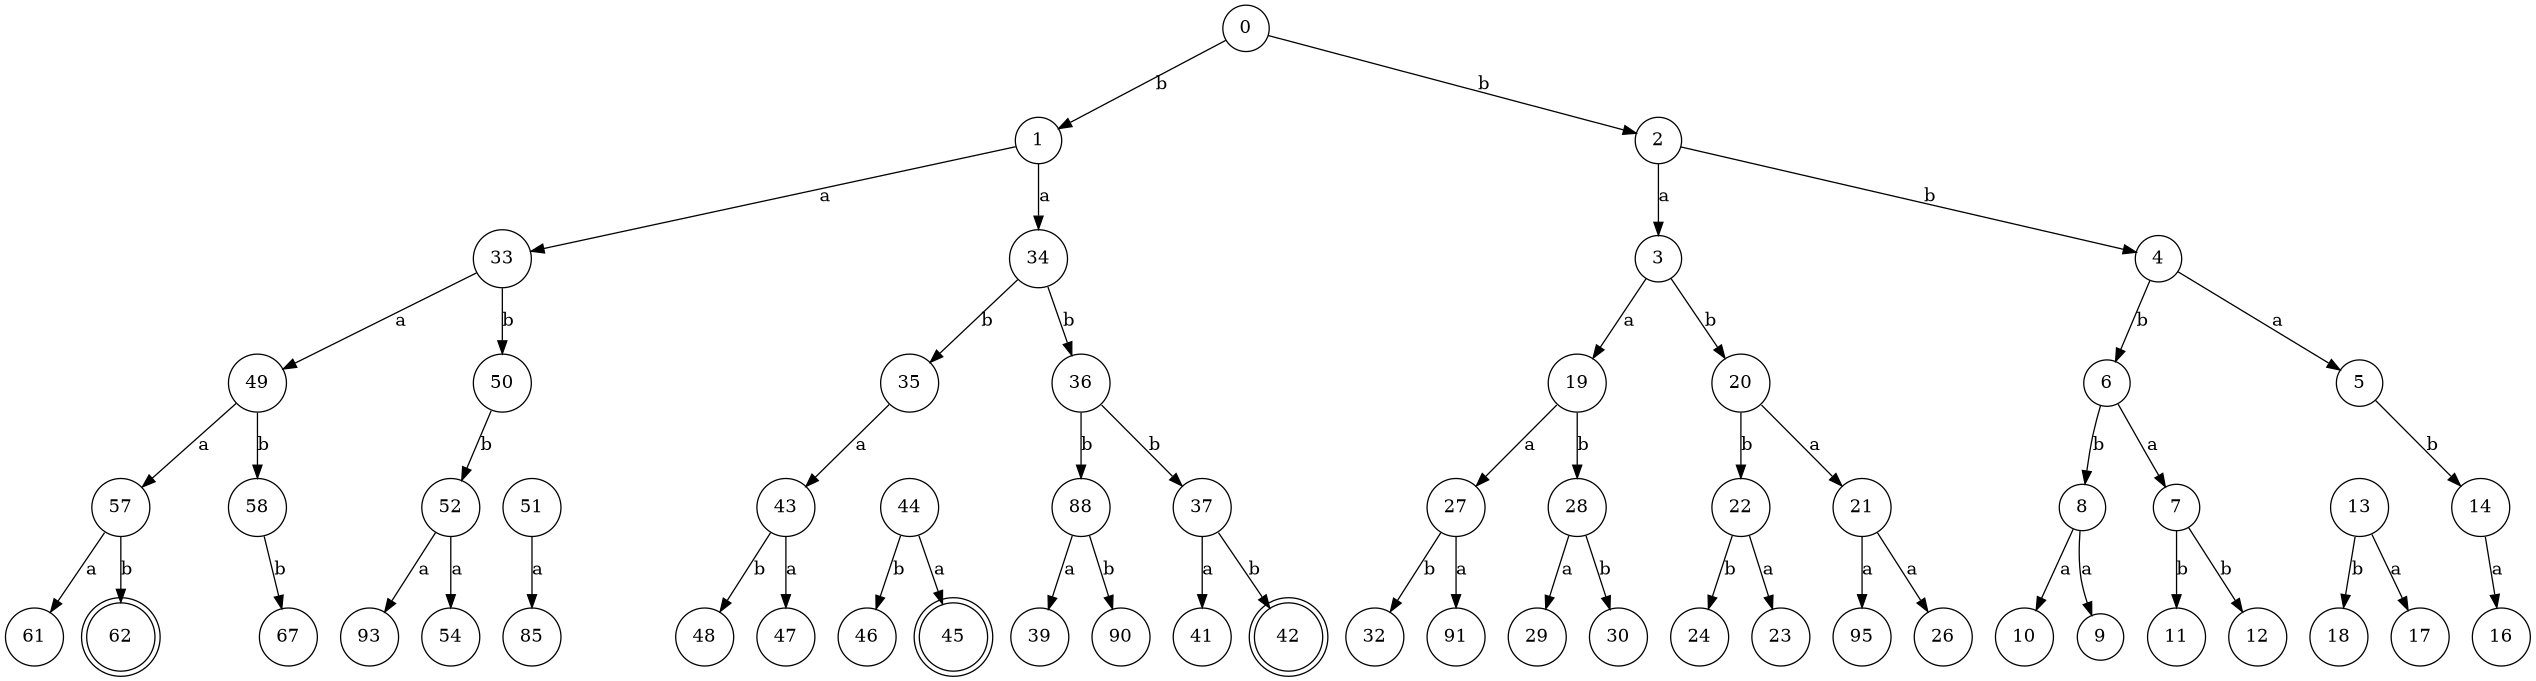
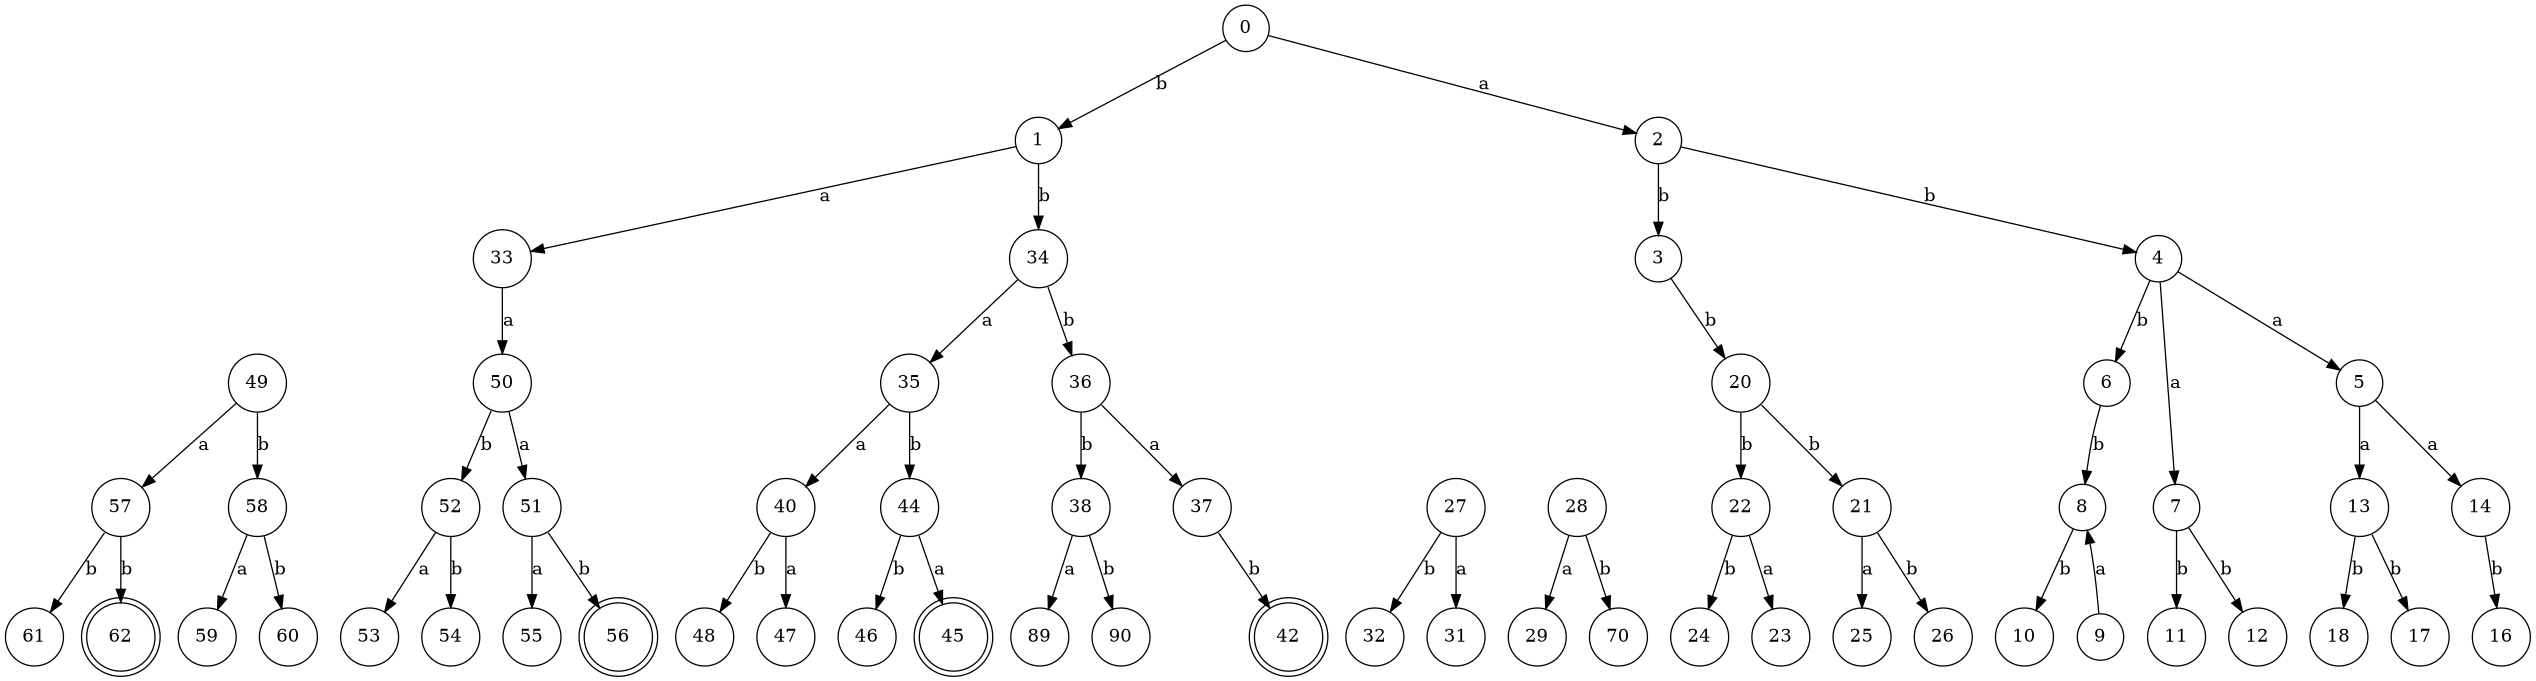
  digraph {
    node [shape=circle]
+   n1 [label=59]
    n2 [label=28]
    n3 [label=29]
-   n4 [label=30]
+   n4 [label=70]
    n5 [label=14]
    n6 [label=16]
    n7 [label=51]
-   n8 [label=85]
+   n8 [label=55]
+   n9 [label=56 shape=doublecircle]
    n10 [label=46]
    n11 [label=11]
    n12 [label=21]
-   n13 [label=95]
+   n13 [label=25]
    n14 [label=26]
    n15 [label=32]
    n16 [label=52]
-   n17 [label=93]
+   n17 [label=53]
    n18 [label=54]
    n19 [label=17]
    n20 [label=10]
    n21 [label=6]
    n22 [label=7]
    n23 [label=8]
    n24 [label=12]
    n25 [label=9]
    n26 [label=50]
    n27 [label=18]
    n28 [label=33]
    n29 [label=49]
    n30 [label=58]
    n31 [label=57]
-   n32 [label=67]
+   n32 [label=60]
    n33 [label=61]
    n34 [label=62 shape=doublecircle]
    n35 [label=37]
-   n36 [label=41]
    n37 [label=42 shape=doublecircle]
    n38 [label=48]
    n39 [label=27]
-   n40 [label=91]
+   n40 [label=31]
    n41 [label=5]
    n42 [label=13]
    n43 [label=24]
    n44 [label=36]
-   n45 [label=88]
-   n46 [label=39]
+   n45 [label=38]
+   n46 [label=89]
    n47 [label=90]
    n48 [label=45 shape=doublecircle]
    n49 [label=1]
    n50 [label=34]
    n51 [label=35]
    n52 [label=44]
-   n53 [label=43]
+   n53 [label=40]
    n54 [label=20]
    n55 [label=22]
    n56 [label=23]
    n57 [label=0]
    n58 [label=2]
    n59 [label=3]
    n60 [label=4]
-   n61 [label=19]
    n62 [label=47]
    n2 -> n3 [label=a]
    n2 -> n4 [label=b]
-   n5 -> n6 [label=a]
+   n5 -> n6 [label=b]
    n7 -> n8 [label=a]
+   n7 -> n9 [label=b]
    n12 -> n13 [label=a]
-   n12 -> n14 [label=a]
+   n12 -> n14 [label=b]
    n16 -> n17 [label=a]
-   n16 -> n18 [label=a]
-   n21 -> n22 [label=a]
+   n16 -> n18 [label=b]
+   n60 -> n22 [label=a]
    n21 -> n23 [label=b]
    n22 -> n11 [label=b]
    n22 -> n24 [label=b]
-   n23 -> n20 [label=a]
-   n23 -> n25 [label=a]
+   n23 -> n20 [label=b]
+   n25 -> n23 [label=a]
+   n26 -> n7 [label=a]
    n26 -> n16 [label=b]
-   n28 -> n26 [label=b]
-   n28 -> n29 [label=a]
+   n28 -> n26 [label=a]
    n29 -> n30 [label=b]
    n29 -> n31 [label=a]
+   n30 -> n1 [label=a]
    n30 -> n32 [label=b]
-   n31 -> n33 [label=a]
+   n31 -> n33 [label=b]
    n31 -> n34 [label=b]
-   n35 -> n36 [label=a]
    n35 -> n37 [label=b]
    n39 -> n15 [label=b]
    n39 -> n40 [label=a]
-   n41 -> n5 [label=b]
-   n42 -> n19 [label=a]
+   n41 -> n5 [label=a]
+   n41 -> n42 [label=a]
+   n42 -> n19 [label=b]
    n42 -> n27 [label=b]
-   n44 -> n35 [label=b]
+   n44 -> n35 [label=a]
    n44 -> n45 [label=b]
    n45 -> n46 [label=a]
    n45 -> n47 [label=b]
    n49 -> n28 [label=a]
-   n49 -> n50 [label=a]
+   n49 -> n50 [label=b]
    n50 -> n44 [label=b]
-   n50 -> n51 [label=b]
+   n50 -> n51 [label=a]
+   n51 -> n52 [label=b]
    n51 -> n53 [label=a]
    n52 -> n10 [label=b]
    n52 -> n48 [label=a]
    n53 -> n38 [label=b]
    n53 -> n62 [label=a]
-   n54 -> n12 [label=a]
+   n54 -> n12 [label=b]
    n54 -> n55 [label=b]
    n55 -> n43 [label=b]
    n55 -> n56 [label=a]
    n57 -> n49 [label=b]
-   n57 -> n58 [label=b]
-   n58 -> n59 [label=a]
+   n57 -> n58 [label=a]
+   n58 -> n59 [label=b]
    n58 -> n60 [label=b]
    n59 -> n54 [label=b]
-   n59 -> n61 [label=a]
    n60 -> n21 [label=b]
    n60 -> n41 [label=a]
-   n61 -> n2 [label=b]
-   n61 -> n39 [label=a]
  }
